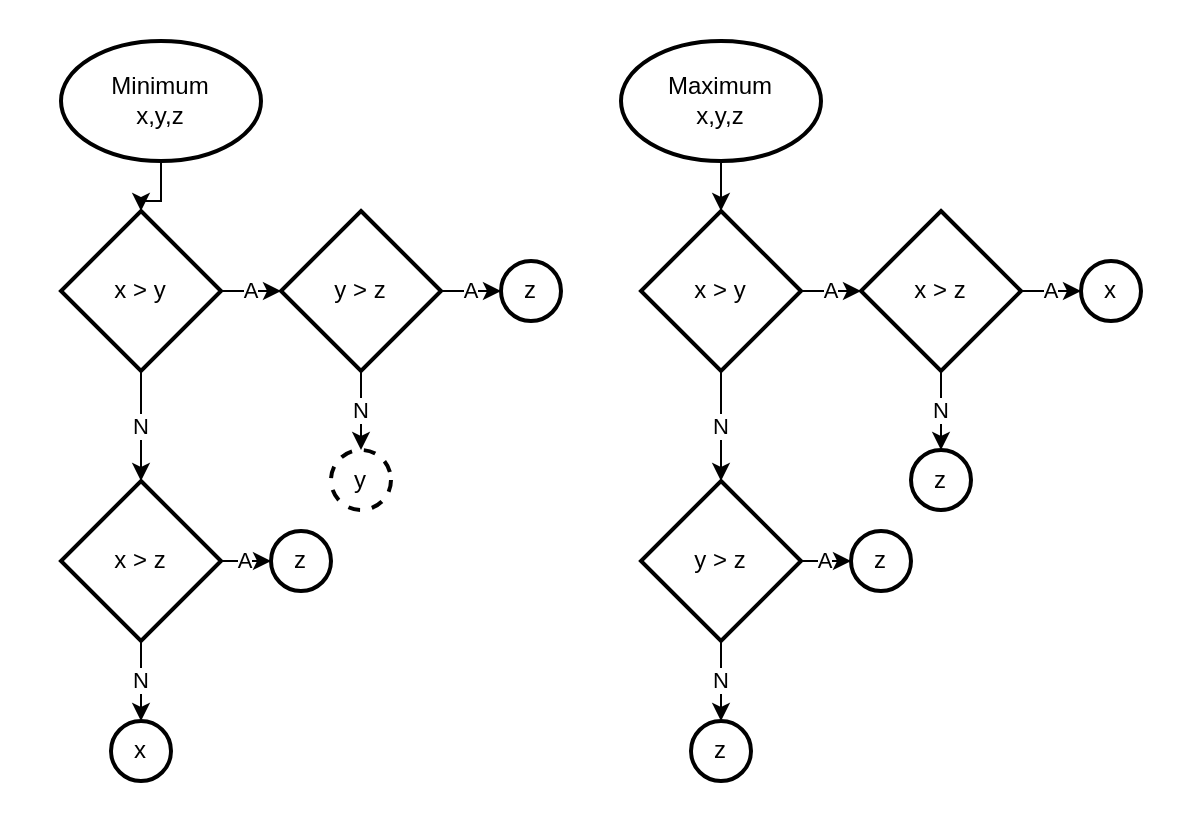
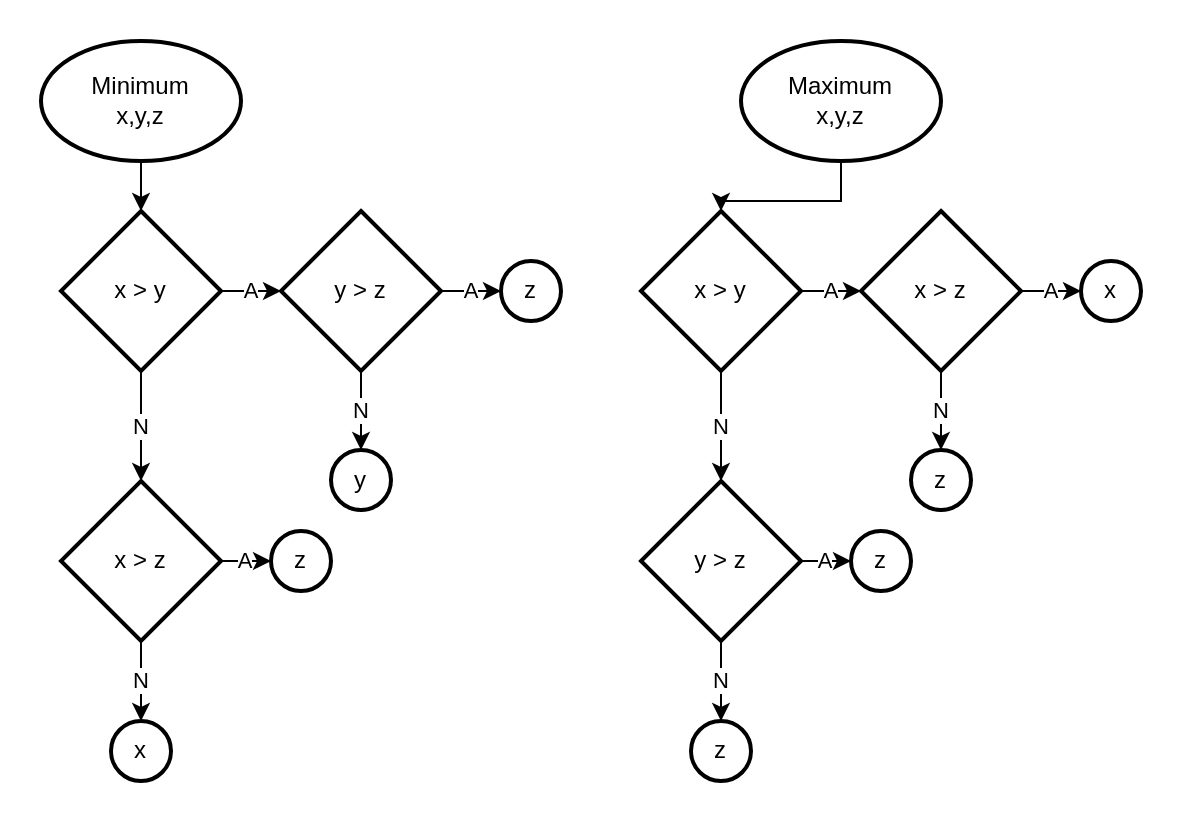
  <mxCell id="0" />
  <mxCell id="1" parent="0" />
  <mxCell id="2" value="" style="edgeStyle=orthogonalEdgeStyle;rounded=0;orthogonalLoop=1;jettySize=auto;html=1;" edge="1" parent="1" source="3" target="6"><mxGeometry relative="1" as="geometry" /></mxCell>
- <mxCell id="3" value="Minimum&lt;br&gt;x,y,z" style="strokeWidth=2;html=1;shape=mxgraph.flowchart.start_1;whiteSpace=wrap;" vertex="1" parent="1"><mxGeometry x="30" y="20" width="100" height="60" as="geometry" /></mxCell>
+ <mxCell id="3" value="Minimum&lt;br&gt;x,y,z" style="strokeWidth=2;html=1;shape=mxgraph.flowchart.start_1;whiteSpace=wrap;" vertex="1" parent="1"><mxGeometry x="20" y="20" width="100" height="60" as="geometry" /></mxCell>
  <mxCell id="4" value="A" style="edgeStyle=orthogonalEdgeStyle;rounded=0;orthogonalLoop=1;jettySize=auto;html=1;" edge="1" parent="1" source="6" target="9"><mxGeometry relative="1" as="geometry" /></mxCell>
  <mxCell id="5" value="N" style="edgeStyle=orthogonalEdgeStyle;rounded=0;orthogonalLoop=1;jettySize=auto;html=1;entryX=0.5;entryY=0;entryDx=0;entryDy=0;" edge="1" parent="1" source="6" target="14"><mxGeometry relative="1" as="geometry"><mxPoint x="70" y="225" as="targetPoint" /></mxGeometry></mxCell>
  <mxCell id="6" value="x &amp;gt; y" style="rhombus;whiteSpace=wrap;html=1;strokeWidth=2;" vertex="1" parent="1"><mxGeometry x="30" y="105" width="80" height="80" as="geometry" /></mxCell>
  <mxCell id="7" value="A" style="edgeStyle=orthogonalEdgeStyle;rounded=0;orthogonalLoop=1;jettySize=auto;html=1;" edge="1" parent="1" source="9" target="10"><mxGeometry relative="1" as="geometry" /></mxCell>
  <mxCell id="8" value="N" style="edgeStyle=orthogonalEdgeStyle;rounded=0;orthogonalLoop=1;jettySize=auto;html=1;entryX=0.5;entryY=0;entryDx=0;entryDy=0;" edge="1" parent="1" source="9" target="11"><mxGeometry relative="1" as="geometry"><mxPoint x="180" y="225" as="targetPoint" /></mxGeometry></mxCell>
  <mxCell id="9" value="y &amp;gt; z" style="rhombus;whiteSpace=wrap;html=1;strokeWidth=2;" vertex="1" parent="1"><mxGeometry x="140" y="105" width="80" height="80" as="geometry" /></mxCell>
  <mxCell id="10" value="z" style="ellipse;whiteSpace=wrap;html=1;strokeWidth=2;" vertex="1" parent="1"><mxGeometry x="250" y="130" width="30" height="30" as="geometry" /></mxCell>
- <mxCell id="11" value="y" style="ellipse;whiteSpace=wrap;html=1;strokeWidth=2;dashed=1;" vertex="1" parent="1"><mxGeometry x="165" y="224.5" width="30" height="30" as="geometry" /></mxCell>
+ <mxCell id="11" value="y" style="ellipse;whiteSpace=wrap;html=1;strokeWidth=2;" vertex="1" parent="1"><mxGeometry x="165" y="224.5" width="30" height="30" as="geometry" /></mxCell>
  <mxCell id="12" value="A" style="edgeStyle=orthogonalEdgeStyle;rounded=0;orthogonalLoop=1;jettySize=auto;html=1;entryX=0;entryY=0.5;entryDx=0;entryDy=0;" edge="1" parent="1" source="14" target="15"><mxGeometry relative="1" as="geometry"><mxPoint x="190" y="320" as="targetPoint" /></mxGeometry></mxCell>
  <mxCell id="13" value="N" style="edgeStyle=orthogonalEdgeStyle;rounded=0;orthogonalLoop=1;jettySize=auto;html=1;" edge="1" parent="1" source="14" target="16"><mxGeometry relative="1" as="geometry" /></mxCell>
  <mxCell id="14" value="x &amp;gt; z" style="rhombus;whiteSpace=wrap;html=1;strokeWidth=2;" vertex="1" parent="1"><mxGeometry x="30" y="240" width="80" height="80" as="geometry" /></mxCell>
  <mxCell id="15" value="z" style="ellipse;whiteSpace=wrap;html=1;strokeWidth=2;" vertex="1" parent="1"><mxGeometry x="135" y="265" width="30" height="30" as="geometry" /></mxCell>
  <mxCell id="16" value="x" style="ellipse;whiteSpace=wrap;html=1;strokeWidth=2;" vertex="1" parent="1"><mxGeometry x="55" y="360" width="30" height="30" as="geometry" /></mxCell>
  <mxCell id="17" value="" style="edgeStyle=orthogonalEdgeStyle;rounded=0;orthogonalLoop=1;jettySize=auto;html=1;" edge="1" parent="1" source="18" target="21"><mxGeometry relative="1" as="geometry" /></mxCell>
- <mxCell id="18" value="Maximum&lt;br&gt;x,y,z" style="strokeWidth=2;html=1;shape=mxgraph.flowchart.start_1;whiteSpace=wrap;" vertex="1" parent="1"><mxGeometry x="310" y="20" width="100" height="60" as="geometry" /></mxCell>
+ <mxCell id="18" value="Maximum&lt;br&gt;x,y,z" style="strokeWidth=2;html=1;shape=mxgraph.flowchart.start_1;whiteSpace=wrap;" vertex="1" parent="1"><mxGeometry x="370" y="20" width="100" height="60" as="geometry" /></mxCell>
  <mxCell id="19" value="A" style="edgeStyle=orthogonalEdgeStyle;rounded=0;orthogonalLoop=1;jettySize=auto;html=1;" edge="1" parent="1" source="21" target="24"><mxGeometry relative="1" as="geometry" /></mxCell>
  <mxCell id="20" value="N" style="edgeStyle=orthogonalEdgeStyle;rounded=0;orthogonalLoop=1;jettySize=auto;html=1;entryX=0.5;entryY=0;entryDx=0;entryDy=0;" edge="1" parent="1" source="21" target="29"><mxGeometry relative="1" as="geometry"><mxPoint x="360" y="225" as="targetPoint" /></mxGeometry></mxCell>
  <mxCell id="21" value="x &amp;gt; y" style="rhombus;whiteSpace=wrap;html=1;strokeWidth=2;" vertex="1" parent="1"><mxGeometry x="320" y="105" width="80" height="80" as="geometry" /></mxCell>
  <mxCell id="22" value="A" style="edgeStyle=orthogonalEdgeStyle;rounded=0;orthogonalLoop=1;jettySize=auto;html=1;" edge="1" parent="1" source="24" target="25"><mxGeometry relative="1" as="geometry" /></mxCell>
  <mxCell id="23" value="N" style="edgeStyle=orthogonalEdgeStyle;rounded=0;orthogonalLoop=1;jettySize=auto;html=1;entryX=0.5;entryY=0;entryDx=0;entryDy=0;" edge="1" parent="1" source="24" target="26"><mxGeometry relative="1" as="geometry"><mxPoint x="470" y="225" as="targetPoint" /></mxGeometry></mxCell>
  <mxCell id="24" value="x &amp;gt; z" style="rhombus;whiteSpace=wrap;html=1;strokeWidth=2;" vertex="1" parent="1"><mxGeometry x="430" y="105" width="80" height="80" as="geometry" /></mxCell>
  <mxCell id="25" value="x" style="ellipse;whiteSpace=wrap;html=1;strokeWidth=2;" vertex="1" parent="1"><mxGeometry x="540" y="130" width="30" height="30" as="geometry" /></mxCell>
  <mxCell id="26" value="z" style="ellipse;whiteSpace=wrap;html=1;strokeWidth=2;" vertex="1" parent="1"><mxGeometry x="455" y="224.5" width="30" height="30" as="geometry" /></mxCell>
  <mxCell id="27" value="A" style="edgeStyle=orthogonalEdgeStyle;rounded=0;orthogonalLoop=1;jettySize=auto;html=1;entryX=0;entryY=0.5;entryDx=0;entryDy=0;" edge="1" parent="1" source="29" target="30"><mxGeometry relative="1" as="geometry"><mxPoint x="480" y="320" as="targetPoint" /></mxGeometry></mxCell>
  <mxCell id="28" value="N" style="edgeStyle=orthogonalEdgeStyle;rounded=0;orthogonalLoop=1;jettySize=auto;html=1;" edge="1" parent="1" source="29" target="31"><mxGeometry relative="1" as="geometry" /></mxCell>
  <mxCell id="29" value="y &amp;gt; z" style="rhombus;whiteSpace=wrap;html=1;strokeWidth=2;" vertex="1" parent="1"><mxGeometry x="320" y="240" width="80" height="80" as="geometry" /></mxCell>
  <mxCell id="30" value="z" style="ellipse;whiteSpace=wrap;html=1;strokeWidth=2;" vertex="1" parent="1"><mxGeometry x="425" y="265" width="30" height="30" as="geometry" /></mxCell>
  <mxCell id="31" value="z" style="ellipse;whiteSpace=wrap;html=1;strokeWidth=2;" vertex="1" parent="1"><mxGeometry x="345" y="360" width="30" height="30" as="geometry" /></mxCell>
